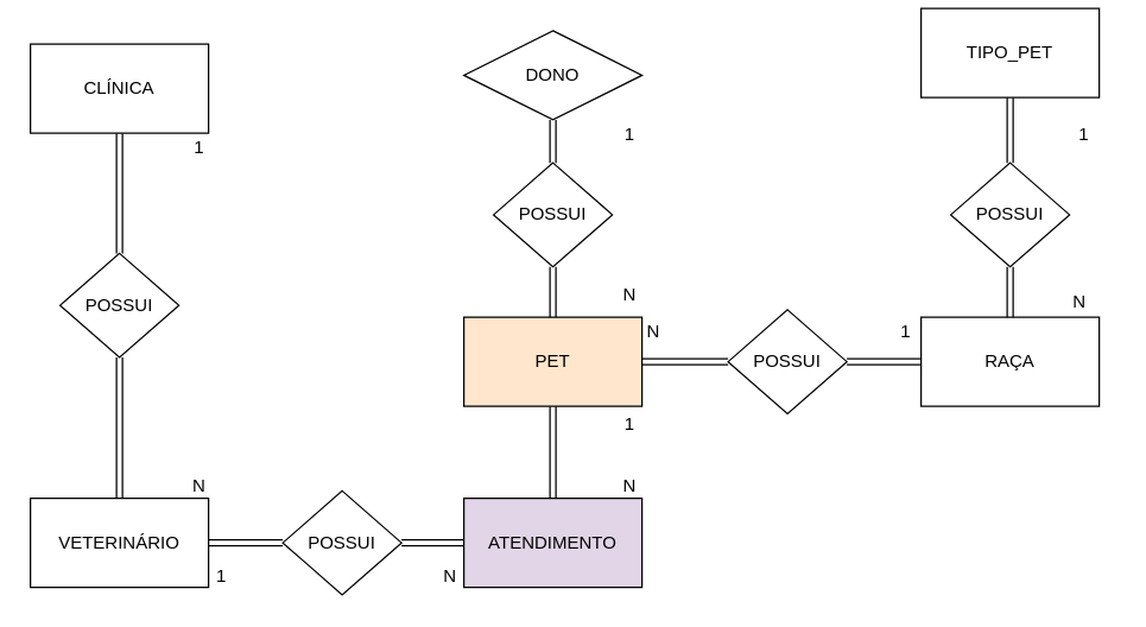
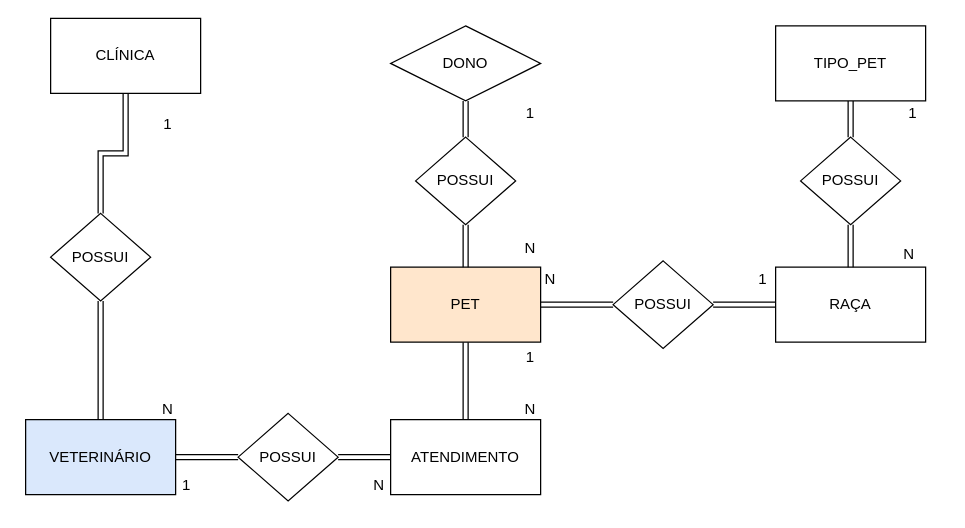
  <mxCell id="0" />
  <mxCell id="1" parent="0" />
  <mxCell id="2" value="" style="edgeStyle=orthogonalEdgeStyle;shape=link;rounded=0;orthogonalLoop=1;jettySize=auto;html=1;strokeColor=#000000;strokeWidth=1;" edge="1" parent="1" source="3" target="9"><mxGeometry relative="1" as="geometry" /></mxCell>
- <mxCell id="3" value="CLÍNICA" style="rounded=0;whiteSpace=wrap;html=1;" vertex="1" parent="1"><mxGeometry x="20" y="29" width="120" height="60" as="geometry" /></mxCell>
+ <mxCell id="3" value="CLÍNICA" style="rounded=0;whiteSpace=wrap;html=1;" vertex="1" parent="1"><mxGeometry x="40" y="14" width="120" height="60" as="geometry" /></mxCell>
  <mxCell id="4" value="" style="edgeStyle=orthogonalEdgeStyle;shape=link;rounded=0;orthogonalLoop=1;jettySize=auto;html=1;strokeColor=#000000;strokeWidth=1;" edge="1" parent="1" source="5" target="24"><mxGeometry relative="1" as="geometry" /></mxCell>
  <mxCell id="5" value="DONO" style="rhombus;whiteSpace=wrap;html=1;" vertex="1" parent="1"><mxGeometry x="312" y="20" width="120" height="60" as="geometry" /></mxCell>
  <mxCell id="6" value="RAÇA" style="rounded=0;whiteSpace=wrap;html=1;" vertex="1" parent="1"><mxGeometry x="620" y="213" width="120" height="60" as="geometry" /></mxCell>
  <mxCell id="7" value="" style="edgeStyle=orthogonalEdgeStyle;rounded=0;orthogonalLoop=1;jettySize=auto;html=1;shape=link;" edge="1" parent="1" source="8" target="9"><mxGeometry relative="1" as="geometry" /></mxCell>
- <mxCell id="8" value="VETERINÁRIO" style="rounded=0;whiteSpace=wrap;html=1;" vertex="1" parent="1"><mxGeometry x="20" y="335" width="120" height="60" as="geometry" /></mxCell>
+ <mxCell id="8" value="VETERINÁRIO" style="rounded=0;whiteSpace=wrap;html=1;fillColor=#dae8fc;" vertex="1" parent="1"><mxGeometry x="20" y="335" width="120" height="60" as="geometry" /></mxCell>
  <mxCell id="9" value="POSSUI" style="rhombus;whiteSpace=wrap;html=1;" vertex="1" parent="1"><mxGeometry x="40" y="170" width="80" height="70" as="geometry" /></mxCell>
  <mxCell id="10" value="N" style="text;html=1;strokeColor=none;fillColor=none;align=center;verticalAlign=middle;whiteSpace=wrap;rounded=0;" vertex="1" parent="1"><mxGeometry x="114" y="317" width="40" height="20" as="geometry" /></mxCell>
  <mxCell id="11" value="1" style="text;html=1;strokeColor=none;fillColor=none;align=center;verticalAlign=middle;whiteSpace=wrap;rounded=0;" vertex="1" parent="1"><mxGeometry x="114" y="89" width="40" height="20" as="geometry" /></mxCell>
  <mxCell id="12" value="" style="edgeStyle=orthogonalEdgeStyle;shape=link;rounded=0;orthogonalLoop=1;jettySize=auto;html=1;strokeColor=#000000;strokeWidth=1;" edge="1" parent="1" source="14" target="18"><mxGeometry relative="1" as="geometry" /></mxCell>
  <mxCell id="13" value="" style="edgeStyle=orthogonalEdgeStyle;shape=link;rounded=0;orthogonalLoop=1;jettySize=auto;html=1;strokeColor=#000000;strokeWidth=1;" edge="1" parent="1" source="14" target="16"><mxGeometry relative="1" as="geometry" /></mxCell>
- <mxCell id="14" value="ATENDIMENTO" style="rounded=0;whiteSpace=wrap;html=1;fillColor=#e1d5e7;" vertex="1" parent="1"><mxGeometry x="312" y="335" width="120" height="60" as="geometry" /></mxCell>
+ <mxCell id="14" value="ATENDIMENTO" style="rounded=0;whiteSpace=wrap;html=1;" vertex="1" parent="1"><mxGeometry x="312" y="335" width="120" height="60" as="geometry" /></mxCell>
  <mxCell id="15" value="" style="edgeStyle=orthogonalEdgeStyle;shape=link;rounded=0;orthogonalLoop=1;jettySize=auto;html=1;strokeColor=#000000;strokeWidth=1;" edge="1" parent="1" source="16" target="32"><mxGeometry relative="1" as="geometry" /></mxCell>
  <mxCell id="16" value="PET" style="rounded=0;whiteSpace=wrap;html=1;fillColor=#ffe6cc;" vertex="1" parent="1"><mxGeometry x="312" y="213" width="120" height="60" as="geometry" /></mxCell>
  <mxCell id="17" value="" style="edgeStyle=orthogonalEdgeStyle;shape=link;rounded=0;orthogonalLoop=1;jettySize=auto;html=1;strokeColor=#000000;strokeWidth=1;" edge="1" parent="1" source="18" target="8"><mxGeometry relative="1" as="geometry" /></mxCell>
  <mxCell id="18" value="POSSUI" style="rhombus;whiteSpace=wrap;html=1;" vertex="1" parent="1"><mxGeometry x="190" y="330" width="80" height="70" as="geometry" /></mxCell>
  <mxCell id="19" value="1" style="text;html=1;strokeColor=none;fillColor=none;align=center;verticalAlign=middle;whiteSpace=wrap;rounded=0;" vertex="1" parent="1"><mxGeometry x="129" y="378" width="40" height="20" as="geometry" /></mxCell>
  <mxCell id="20" value="N" style="text;html=1;strokeColor=none;fillColor=none;align=center;verticalAlign=middle;whiteSpace=wrap;rounded=0;" vertex="1" parent="1"><mxGeometry x="283" y="378" width="40" height="20" as="geometry" /></mxCell>
  <mxCell id="21" value="N" style="text;html=1;strokeColor=none;fillColor=none;align=center;verticalAlign=middle;whiteSpace=wrap;rounded=0;" vertex="1" parent="1"><mxGeometry x="404" y="317" width="40" height="20" as="geometry" /></mxCell>
  <mxCell id="22" value="1" style="text;html=1;strokeColor=none;fillColor=none;align=center;verticalAlign=middle;whiteSpace=wrap;rounded=0;" vertex="1" parent="1"><mxGeometry x="404" y="275" width="40" height="20" as="geometry" /></mxCell>
  <mxCell id="23" value="" style="edgeStyle=orthogonalEdgeStyle;shape=link;rounded=0;orthogonalLoop=1;jettySize=auto;html=1;strokeColor=#000000;strokeWidth=1;" edge="1" parent="1" source="24" target="16"><mxGeometry relative="1" as="geometry" /></mxCell>
  <mxCell id="24" value="POSSUI" style="rhombus;whiteSpace=wrap;html=1;" vertex="1" parent="1"><mxGeometry x="332" y="109" width="80" height="70" as="geometry" /></mxCell>
  <mxCell id="25" value="1" style="text;html=1;strokeColor=none;fillColor=none;align=center;verticalAlign=middle;whiteSpace=wrap;rounded=0;" vertex="1" parent="1"><mxGeometry x="404" y="80" width="40" height="20" as="geometry" /></mxCell>
  <mxCell id="26" value="N" style="text;html=1;strokeColor=none;fillColor=none;align=center;verticalAlign=middle;whiteSpace=wrap;rounded=0;" vertex="1" parent="1"><mxGeometry x="404" y="188" width="40" height="20" as="geometry" /></mxCell>
- <mxCell id="27" value="TIPO_PET" style="rounded=0;whiteSpace=wrap;html=1;" vertex="1" parent="1"><mxGeometry x="620" y="5" width="120" height="60" as="geometry" /></mxCell>
+ <mxCell id="27" value="TIPO_PET" style="rounded=0;whiteSpace=wrap;html=1;" vertex="1" parent="1"><mxGeometry x="620" y="20" width="120" height="60" as="geometry" /></mxCell>
  <mxCell id="28" value="" style="edgeStyle=orthogonalEdgeStyle;shape=link;rounded=0;orthogonalLoop=1;jettySize=auto;html=1;strokeColor=#000000;strokeWidth=1;" edge="1" parent="1" source="30" target="27"><mxGeometry relative="1" as="geometry" /></mxCell>
  <mxCell id="29" value="" style="edgeStyle=orthogonalEdgeStyle;shape=link;rounded=0;orthogonalLoop=1;jettySize=auto;html=1;strokeColor=#000000;strokeWidth=1;" edge="1" parent="1" source="30" target="6"><mxGeometry relative="1" as="geometry" /></mxCell>
  <mxCell id="30" value="POSSUI" style="rhombus;whiteSpace=wrap;html=1;" vertex="1" parent="1"><mxGeometry x="640" y="109" width="80" height="70" as="geometry" /></mxCell>
  <mxCell id="31" value="" style="edgeStyle=orthogonalEdgeStyle;shape=link;rounded=0;orthogonalLoop=1;jettySize=auto;html=1;strokeColor=#000000;strokeWidth=1;" edge="1" parent="1" source="32" target="6"><mxGeometry relative="1" as="geometry" /></mxCell>
  <mxCell id="32" value="POSSUI" style="rhombus;whiteSpace=wrap;html=1;" vertex="1" parent="1"><mxGeometry x="490" y="208" width="80" height="70" as="geometry" /></mxCell>
  <mxCell id="33" value="N" style="text;html=1;strokeColor=none;fillColor=none;align=center;verticalAlign=middle;whiteSpace=wrap;rounded=0;" vertex="1" parent="1"><mxGeometry x="420" y="213" width="40" height="20" as="geometry" /></mxCell>
  <mxCell id="34" value="1" style="text;html=1;strokeColor=none;fillColor=none;align=center;verticalAlign=middle;whiteSpace=wrap;rounded=0;" vertex="1" parent="1"><mxGeometry x="590" y="213" width="40" height="20" as="geometry" /></mxCell>
  <mxCell id="35" value="N" style="text;html=1;strokeColor=none;fillColor=none;align=center;verticalAlign=middle;whiteSpace=wrap;rounded=0;" vertex="1" parent="1"><mxGeometry x="707" y="193" width="40" height="20" as="geometry" /></mxCell>
  <mxCell id="36" value="1" style="text;html=1;strokeColor=none;fillColor=none;align=center;verticalAlign=middle;whiteSpace=wrap;rounded=0;" vertex="1" parent="1"><mxGeometry x="710" y="80" width="40" height="20" as="geometry" /></mxCell>
